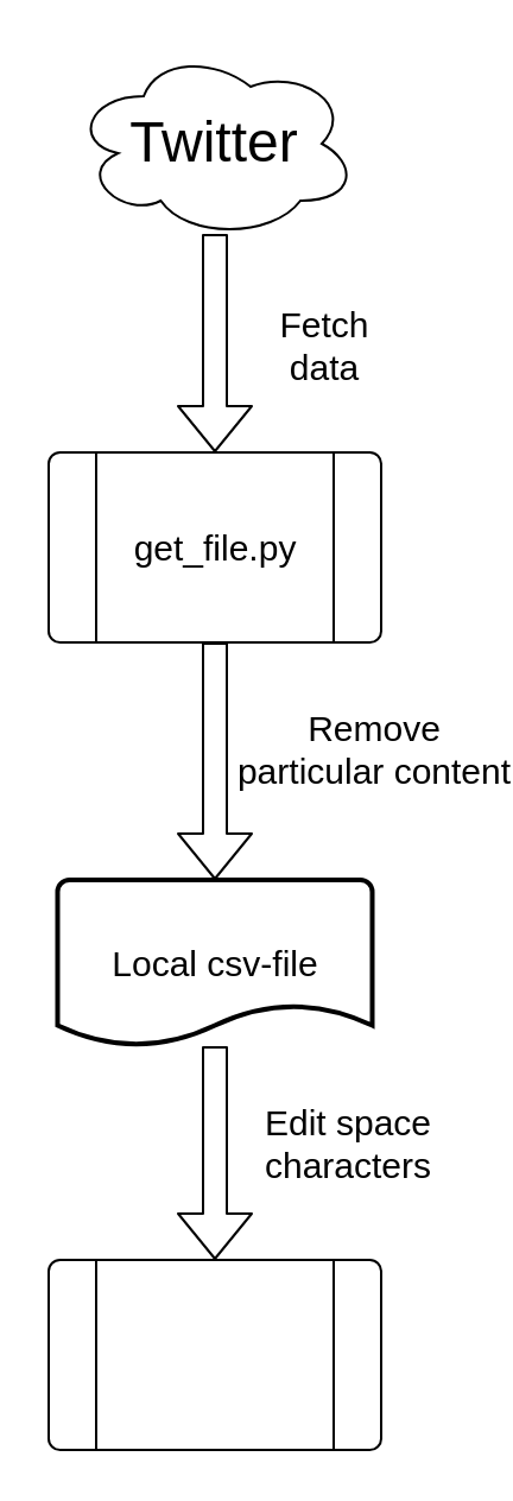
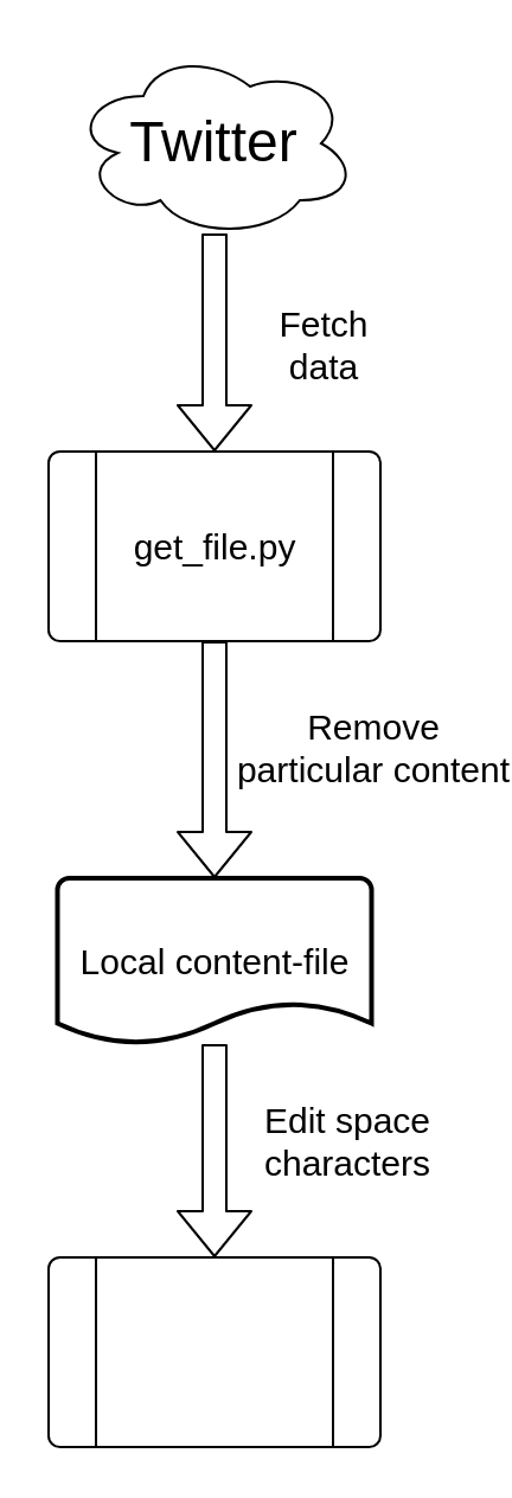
  <mxCell id="0" />
  <mxCell id="1" parent="0" />
  <mxCell id="2" value="" style="verticalLabelPosition=bottom;verticalAlign=top;html=1;shape=process;whiteSpace=wrap;rounded=1;size=0.14;arcSize=6;" vertex="1" parent="1"><mxGeometry x="20" y="190" width="140" height="80" as="geometry" /></mxCell>
  <mxCell id="3" value="&lt;font style=&quot;font-size: 24px&quot;&gt;Twitter&lt;/font&gt;" style="ellipse;shape=cloud;whiteSpace=wrap;html=1;" vertex="1" parent="1"><mxGeometry x="30" y="20" width="120" height="80" as="geometry" /></mxCell>
  <mxCell id="4" value="" style="shape=flexArrow;endArrow=classic;html=1;exitX=0.5;exitY=0.975;exitDx=0;exitDy=0;exitPerimeter=0;entryX=0.5;entryY=0;entryDx=0;entryDy=0;" edge="1" parent="1" source="3" target="2"><mxGeometry width="50" height="50" relative="1" as="geometry"><mxPoint x="35" y="350" as="sourcePoint" /><mxPoint x="95" y="130" as="targetPoint" /></mxGeometry></mxCell>
  <mxCell id="5" value="&lt;font style=&quot;font-size: 15px&quot;&gt;Fetch&lt;br&gt;data&lt;br&gt;&lt;/font&gt;" style="text;html=1;align=center;verticalAlign=middle;resizable=0;points=[];labelBackgroundColor=#ffffff;" vertex="1" connectable="0" parent="4"><mxGeometry x="-0.357" y="-5" relative="1" as="geometry"><mxPoint x="50" y="16" as="offset" /></mxGeometry></mxCell>
  <mxCell id="6" value="&lt;span style=&quot;font-size: 15px ; background-color: rgb(255 , 255 , 255)&quot;&gt;get_file.py&lt;/span&gt;" style="text;html=1;align=center;verticalAlign=middle;resizable=0;points=[];autosize=1;" vertex="1" parent="1"><mxGeometry x="35" y="220" width="110" height="20" as="geometry" /></mxCell>
- <mxCell id="7" value="&lt;font style=&quot;font-size: 15px&quot;&gt;Local csv-file&lt;/font&gt;" style="strokeWidth=2;html=1;shape=mxgraph.flowchart.document2;whiteSpace=wrap;size=0.25;" vertex="1" parent="1"><mxGeometry x="23.75" y="370" width="132.5" height="70" as="geometry" /></mxCell>
+ <mxCell id="7" value="&lt;font style=&quot;font-size: 15px&quot;&gt;Local content-file&lt;/font&gt;" style="strokeWidth=2;html=1;shape=mxgraph.flowchart.document2;whiteSpace=wrap;size=0.25;" vertex="1" parent="1"><mxGeometry x="23.75" y="370" width="132.5" height="70" as="geometry" /></mxCell>
  <mxCell id="8" value="" style="shape=flexArrow;endArrow=classic;html=1;exitX=0.5;exitY=1;exitDx=0;exitDy=0;entryX=0.5;entryY=0;entryDx=0;entryDy=0;entryPerimeter=0;" edge="1" parent="1" source="2" target="7"><mxGeometry width="50" height="50" relative="1" as="geometry"><mxPoint x="89.5" y="290" as="sourcePoint" /><mxPoint x="89.5" y="402" as="targetPoint" /></mxGeometry></mxCell>
  <mxCell id="9" value="&lt;font style=&quot;font-size: 15px&quot;&gt;Remove&lt;br&gt;particular content&lt;/font&gt;" style="text;html=1;align=center;verticalAlign=middle;resizable=0;points=[];labelBackgroundColor=#ffffff;" vertex="1" connectable="0" parent="8"><mxGeometry x="0.236" y="2" relative="1" as="geometry"><mxPoint x="64.25" y="-18" as="offset" /></mxGeometry></mxCell>
  <mxCell id="10" value="" style="shape=flexArrow;endArrow=classic;html=1;entryX=0.5;entryY=0;entryDx=0;entryDy=0;" edge="1" parent="1" target="13"><mxGeometry width="50" height="50" relative="1" as="geometry"><mxPoint x="90" y="440" as="sourcePoint" /><mxPoint x="90" y="540" as="targetPoint" /></mxGeometry></mxCell>
  <mxCell id="11" value="&lt;font style=&quot;font-size: 15px&quot;&gt;&lt;br&gt;&lt;/font&gt;" style="text;html=1;align=center;verticalAlign=middle;resizable=0;points=[];labelBackgroundColor=#ffffff;" vertex="1" connectable="0" parent="10"><mxGeometry x="-0.357" y="-5" relative="1" as="geometry"><mxPoint x="50" y="16" as="offset" /></mxGeometry></mxCell>
  <mxCell id="12" value="&lt;font style=&quot;font-size: 15px&quot;&gt;Edit space&lt;br&gt;characters&lt;/font&gt;" style="text;html=1;align=center;verticalAlign=middle;resizable=0;points=[];labelBackgroundColor=#ffffff;" vertex="1" connectable="0" parent="10"><mxGeometry x="-0.333" y="-2" relative="1" as="geometry"><mxPoint x="57" y="10" as="offset" /></mxGeometry></mxCell>
  <mxCell id="13" value="" style="verticalLabelPosition=bottom;verticalAlign=top;html=1;shape=process;whiteSpace=wrap;rounded=1;size=0.14;arcSize=6;" vertex="1" parent="1"><mxGeometry x="20" y="530" width="140" height="80" as="geometry" /></mxCell>
